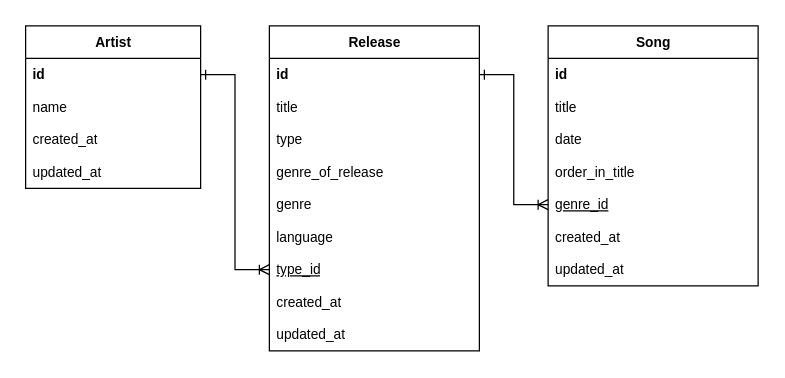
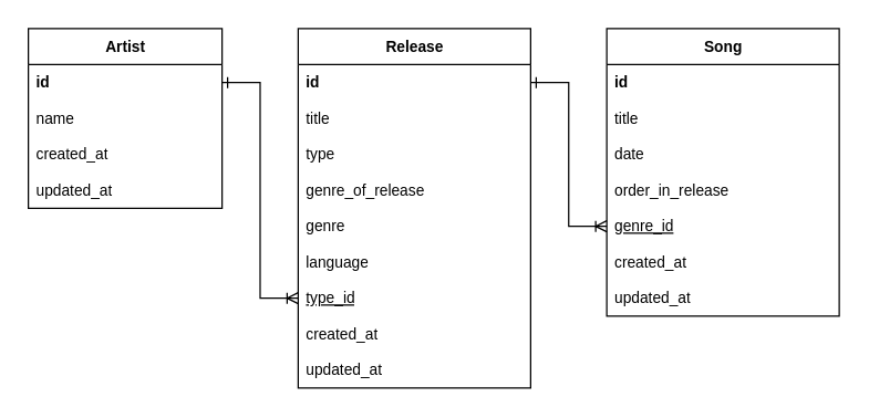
  <mxCell id="0" />
  <mxCell id="1" parent="0" />
  <mxCell id="2" value="&lt;b&gt;Artist&lt;/b&gt;" style="swimlane;fontStyle=0;childLayout=stackLayout;horizontal=1;startSize=26;fillColor=none;horizontalStack=0;resizeParent=1;resizeParentMax=0;resizeLast=0;collapsible=1;marginBottom=0;html=1;fontFamily=Helvetica;fontSize=11;fontColor=default;labelBackgroundColor=default;" parent="1" vertex="1"><mxGeometry x="20" y="20" width="140" height="130" as="geometry" /></mxCell>
  <mxCell id="3" value="&lt;b&gt;id&lt;/b&gt;" style="text;strokeColor=none;fillColor=none;align=left;verticalAlign=top;spacingLeft=4;spacingRight=4;overflow=hidden;rotatable=0;points=[[0,0.5],[1,0.5]];portConstraint=eastwest;whiteSpace=wrap;html=1;fontFamily=Helvetica;fontSize=11;fontColor=default;labelBackgroundColor=default;" parent="2" vertex="1"><mxGeometry y="26" width="140" height="26" as="geometry" /></mxCell>
  <mxCell id="4" value="name" style="text;strokeColor=none;fillColor=none;align=left;verticalAlign=top;spacingLeft=4;spacingRight=4;overflow=hidden;rotatable=0;points=[[0,0.5],[1,0.5]];portConstraint=eastwest;whiteSpace=wrap;html=1;fontFamily=Helvetica;fontSize=11;fontColor=default;labelBackgroundColor=default;" parent="2" vertex="1"><mxGeometry y="52" width="140" height="26" as="geometry" /></mxCell>
  <mxCell id="5" value="created_at" style="text;strokeColor=none;fillColor=none;align=left;verticalAlign=top;spacingLeft=4;spacingRight=4;overflow=hidden;rotatable=0;points=[[0,0.5],[1,0.5]];portConstraint=eastwest;whiteSpace=wrap;html=1;fontFamily=Helvetica;fontSize=11;fontColor=default;labelBackgroundColor=default;" parent="2" vertex="1"><mxGeometry y="78" width="140" height="26" as="geometry" /></mxCell>
  <mxCell id="6" value="updated_at" style="text;strokeColor=none;fillColor=none;align=left;verticalAlign=top;spacingLeft=4;spacingRight=4;overflow=hidden;rotatable=0;points=[[0,0.5],[1,0.5]];portConstraint=eastwest;whiteSpace=wrap;html=1;fontFamily=Helvetica;fontSize=11;fontColor=default;labelBackgroundColor=default;" parent="2" vertex="1"><mxGeometry y="104" width="140" height="26" as="geometry" /></mxCell>
  <mxCell id="7" value="&lt;b&gt;Release&lt;/b&gt;" style="swimlane;fontStyle=0;childLayout=stackLayout;horizontal=1;startSize=26;fillColor=none;horizontalStack=0;resizeParent=1;resizeParentMax=0;resizeLast=0;collapsible=1;marginBottom=0;html=1;fontFamily=Helvetica;fontSize=11;fontColor=default;labelBackgroundColor=default;" parent="1" vertex="1"><mxGeometry x="215" y="20" width="168" height="260" as="geometry" /></mxCell>
  <mxCell id="8" value="&lt;b&gt;id&lt;/b&gt;" style="text;strokeColor=none;fillColor=none;align=left;verticalAlign=top;spacingLeft=4;spacingRight=4;overflow=hidden;rotatable=0;points=[[0,0.5],[1,0.5]];portConstraint=eastwest;whiteSpace=wrap;html=1;fontFamily=Helvetica;fontSize=11;fontColor=default;labelBackgroundColor=default;" parent="7" vertex="1"><mxGeometry y="26" width="168" height="26" as="geometry" /></mxCell>
  <mxCell id="9" value="title" style="text;strokeColor=none;fillColor=none;align=left;verticalAlign=top;spacingLeft=4;spacingRight=4;overflow=hidden;rotatable=0;points=[[0,0.5],[1,0.5]];portConstraint=eastwest;whiteSpace=wrap;html=1;fontFamily=Helvetica;fontSize=11;fontColor=default;labelBackgroundColor=default;" parent="7" vertex="1"><mxGeometry y="52" width="168" height="26" as="geometry" /></mxCell>
  <mxCell id="10" value="type" style="text;strokeColor=none;fillColor=none;align=left;verticalAlign=top;spacingLeft=4;spacingRight=4;overflow=hidden;rotatable=0;points=[[0,0.5],[1,0.5]];portConstraint=eastwest;whiteSpace=wrap;html=1;fontFamily=Helvetica;fontSize=11;fontColor=default;labelBackgroundColor=default;" parent="7" vertex="1"><mxGeometry y="78" width="168" height="26" as="geometry" /></mxCell>
  <mxCell id="11" value="genre_of_release" style="text;strokeColor=none;fillColor=none;align=left;verticalAlign=top;spacingLeft=4;spacingRight=4;overflow=hidden;rotatable=0;points=[[0,0.5],[1,0.5]];portConstraint=eastwest;whiteSpace=wrap;html=1;fontFamily=Helvetica;fontSize=11;fontColor=default;labelBackgroundColor=default;" parent="7" vertex="1"><mxGeometry y="104" width="168" height="26" as="geometry" /></mxCell>
  <mxCell id="12" value="genre" style="text;strokeColor=none;fillColor=none;align=left;verticalAlign=top;spacingLeft=4;spacingRight=4;overflow=hidden;rotatable=0;points=[[0,0.5],[1,0.5]];portConstraint=eastwest;whiteSpace=wrap;html=1;fontFamily=Helvetica;fontSize=11;fontColor=default;labelBackgroundColor=default;" parent="7" vertex="1"><mxGeometry y="130" width="168" height="26" as="geometry" /></mxCell>
  <mxCell id="13" value="language" style="text;strokeColor=none;fillColor=none;align=left;verticalAlign=top;spacingLeft=4;spacingRight=4;overflow=hidden;rotatable=0;points=[[0,0.5],[1,0.5]];portConstraint=eastwest;whiteSpace=wrap;html=1;fontFamily=Helvetica;fontSize=11;fontColor=default;labelBackgroundColor=default;" parent="7" vertex="1"><mxGeometry y="156" width="168" height="26" as="geometry" /></mxCell>
  <mxCell id="14" value="&lt;u&gt;type_id&lt;br&gt;&lt;/u&gt;" style="text;strokeColor=none;fillColor=none;align=left;verticalAlign=top;spacingLeft=4;spacingRight=4;overflow=hidden;rotatable=0;points=[[0,0.5],[1,0.5]];portConstraint=eastwest;whiteSpace=wrap;html=1;fontFamily=Helvetica;fontSize=11;fontColor=default;labelBackgroundColor=default;" parent="7" vertex="1"><mxGeometry y="182" width="168" height="26" as="geometry" /></mxCell>
  <mxCell id="15" value="created_at" style="text;strokeColor=none;fillColor=none;align=left;verticalAlign=top;spacingLeft=4;spacingRight=4;overflow=hidden;rotatable=0;points=[[0,0.5],[1,0.5]];portConstraint=eastwest;whiteSpace=wrap;html=1;fontFamily=Helvetica;fontSize=11;fontColor=default;labelBackgroundColor=default;" parent="7" vertex="1"><mxGeometry y="208" width="168" height="26" as="geometry" /></mxCell>
  <mxCell id="16" value="updated_at" style="text;strokeColor=none;fillColor=none;align=left;verticalAlign=top;spacingLeft=4;spacingRight=4;overflow=hidden;rotatable=0;points=[[0,0.5],[1,0.5]];portConstraint=eastwest;whiteSpace=wrap;html=1;fontFamily=Helvetica;fontSize=11;fontColor=default;labelBackgroundColor=default;" parent="7" vertex="1"><mxGeometry y="234" width="168" height="26" as="geometry" /></mxCell>
  <mxCell id="17" value="&lt;b&gt;Song&lt;/b&gt;" style="swimlane;fontStyle=0;childLayout=stackLayout;horizontal=1;startSize=26;fillColor=none;horizontalStack=0;resizeParent=1;resizeParentMax=0;resizeLast=0;collapsible=1;marginBottom=0;html=1;fontFamily=Helvetica;fontSize=11;fontColor=default;labelBackgroundColor=default;" parent="1" vertex="1"><mxGeometry x="438" y="20" width="168" height="208" as="geometry" /></mxCell>
  <mxCell id="18" value="&lt;b&gt;id&lt;/b&gt;" style="text;strokeColor=none;fillColor=none;align=left;verticalAlign=top;spacingLeft=4;spacingRight=4;overflow=hidden;rotatable=0;points=[[0,0.5],[1,0.5]];portConstraint=eastwest;whiteSpace=wrap;html=1;fontFamily=Helvetica;fontSize=11;fontColor=default;labelBackgroundColor=default;" parent="17" vertex="1"><mxGeometry y="26" width="168" height="26" as="geometry" /></mxCell>
  <mxCell id="19" value="title" style="text;strokeColor=none;fillColor=none;align=left;verticalAlign=top;spacingLeft=4;spacingRight=4;overflow=hidden;rotatable=0;points=[[0,0.5],[1,0.5]];portConstraint=eastwest;whiteSpace=wrap;html=1;fontFamily=Helvetica;fontSize=11;fontColor=default;labelBackgroundColor=default;" parent="17" vertex="1"><mxGeometry y="52" width="168" height="26" as="geometry" /></mxCell>
  <mxCell id="20" value="date" style="text;strokeColor=none;fillColor=none;align=left;verticalAlign=top;spacingLeft=4;spacingRight=4;overflow=hidden;rotatable=0;points=[[0,0.5],[1,0.5]];portConstraint=eastwest;whiteSpace=wrap;html=1;fontFamily=Helvetica;fontSize=11;fontColor=default;labelBackgroundColor=default;" parent="17" vertex="1"><mxGeometry y="78" width="168" height="26" as="geometry" /></mxCell>
- <mxCell id="21" value="order_in_title" style="text;strokeColor=none;fillColor=none;align=left;verticalAlign=top;spacingLeft=4;spacingRight=4;overflow=hidden;rotatable=0;points=[[0,0.5],[1,0.5]];portConstraint=eastwest;whiteSpace=wrap;html=1;fontFamily=Helvetica;fontSize=11;fontColor=default;labelBackgroundColor=default;" vertex="1" parent="17"><mxGeometry y="104" width="168" height="26" as="geometry" /></mxCell>
+ <mxCell id="21" value="order_in_release" style="text;strokeColor=none;fillColor=none;align=left;verticalAlign=top;spacingLeft=4;spacingRight=4;overflow=hidden;rotatable=0;points=[[0,0.5],[1,0.5]];portConstraint=eastwest;whiteSpace=wrap;html=1;fontFamily=Helvetica;fontSize=11;fontColor=default;labelBackgroundColor=default;" vertex="1" parent="17"><mxGeometry y="104" width="168" height="26" as="geometry" /></mxCell>
  <mxCell id="22" value="&lt;u&gt;genre_id&lt;/u&gt;" style="text;strokeColor=none;fillColor=none;align=left;verticalAlign=top;spacingLeft=4;spacingRight=4;overflow=hidden;rotatable=0;points=[[0,0.5],[1,0.5]];portConstraint=eastwest;whiteSpace=wrap;html=1;fontFamily=Helvetica;fontSize=11;fontColor=default;labelBackgroundColor=default;" parent="17" vertex="1"><mxGeometry y="130" width="168" height="26" as="geometry" /></mxCell>
  <mxCell id="23" value="created_at" style="text;strokeColor=none;fillColor=none;align=left;verticalAlign=top;spacingLeft=4;spacingRight=4;overflow=hidden;rotatable=0;points=[[0,0.5],[1,0.5]];portConstraint=eastwest;whiteSpace=wrap;html=1;fontFamily=Helvetica;fontSize=11;fontColor=default;labelBackgroundColor=default;" parent="17" vertex="1"><mxGeometry y="156" width="168" height="26" as="geometry" /></mxCell>
  <mxCell id="24" value="updated_at" style="text;strokeColor=none;fillColor=none;align=left;verticalAlign=top;spacingLeft=4;spacingRight=4;overflow=hidden;rotatable=0;points=[[0,0.5],[1,0.5]];portConstraint=eastwest;whiteSpace=wrap;html=1;fontFamily=Helvetica;fontSize=11;fontColor=default;labelBackgroundColor=default;" parent="17" vertex="1"><mxGeometry y="182" width="168" height="26" as="geometry" /></mxCell>
  <mxCell id="25" style="edgeStyle=orthogonalEdgeStyle;shape=connector;rounded=0;orthogonalLoop=1;jettySize=auto;html=1;strokeColor=default;align=center;verticalAlign=middle;fontFamily=Helvetica;fontSize=11;fontColor=default;labelBackgroundColor=default;endArrow=ERoneToMany;endFill=0;startArrow=ERone;startFill=0;" parent="1" source="3" target="14" edge="1"><mxGeometry relative="1" as="geometry"><mxPoint x="217" y="163" as="targetPoint" /></mxGeometry></mxCell>
  <mxCell id="26" style="edgeStyle=orthogonalEdgeStyle;shape=connector;rounded=0;orthogonalLoop=1;jettySize=auto;html=1;strokeColor=default;align=center;verticalAlign=middle;fontFamily=Helvetica;fontSize=11;fontColor=default;labelBackgroundColor=default;endArrow=ERoneToMany;startArrow=ERone;startFill=0;endFill=0;" parent="1" source="8" target="22" edge="1"><mxGeometry relative="1" as="geometry"><mxPoint x="385" y="111.034" as="targetPoint" /></mxGeometry></mxCell>
